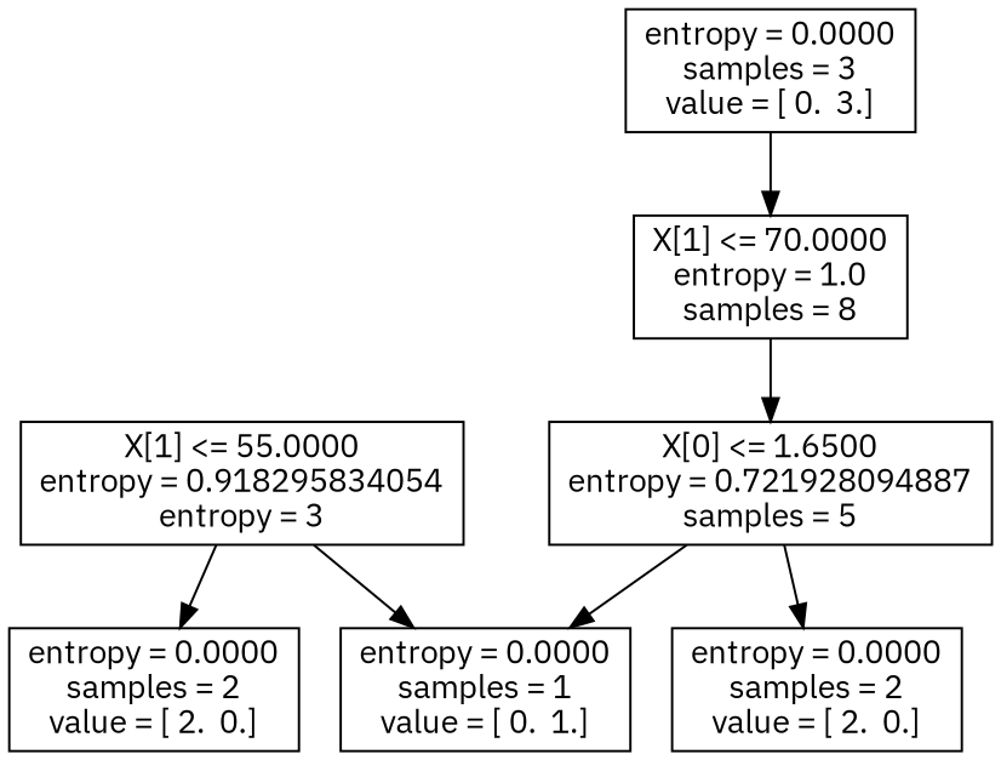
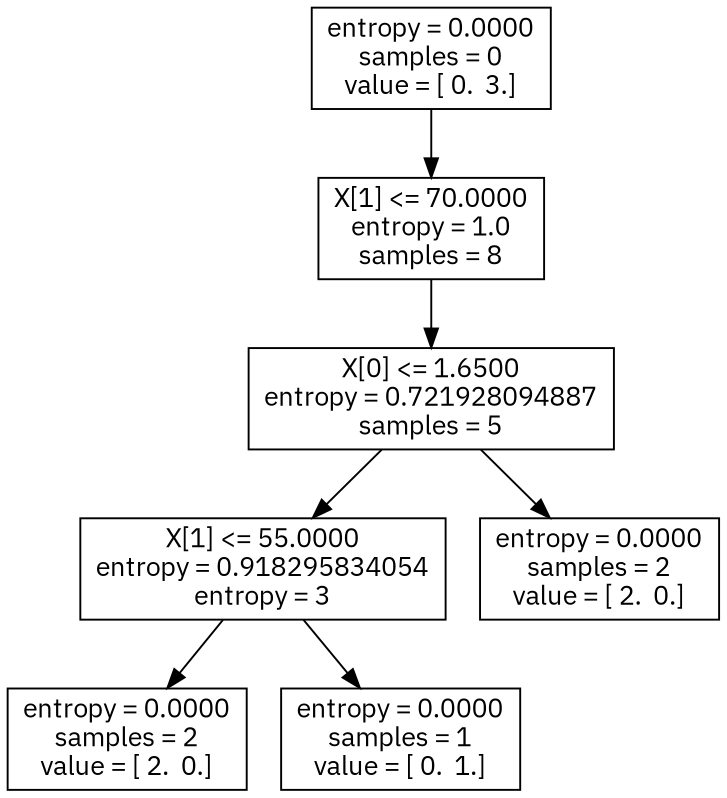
  digraph {
    fontname="IBM Plex Sans"
    node [fontname="IBM Plex Sans" shape=box]
    edge [fontname="IBM Plex Sans"]
    n1 [label="X[1] <= 70.0000\nentropy = 1.0\nsamples = 8"]
    n2 [label="X[0] <= 1.6500\nentropy = 0.721928094887\nsamples = 5"]
    n3 [label="X[1] <= 55.0000\nentropy = 0.918295834054\nentropy = 3"]
    n4 [label="entropy = 0.0000\nsamples = 2\nvalue = [ 2.  0.]"]
-   n5 [label="entropy = 0.0000\nsamples = 3\nvalue = [ 0.  3.]"]
+   n5 [label="entropy = 0.0000\nsamples = 0\nvalue = [ 0.  3.]"]
    n6 [label="entropy = 0.0000\nsamples = 2\nvalue = [ 2.  0.]"]
    n7 [label="entropy = 0.0000\nsamples = 1\nvalue = [ 0.  1.]"]
    n1 -> n2
-   n2 -> n7
+   n2 -> n3
    n2 -> n4
    n3 -> n6
    n3 -> n7
    n5 -> n1
  }
